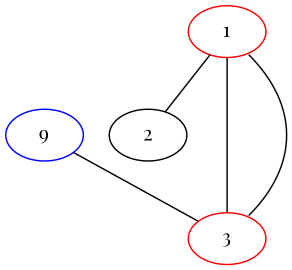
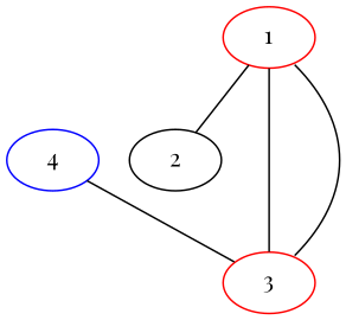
  graph {
    fontname="Playfair Display"
    node [color=red fontname="Playfair Display"]
    edge [fontname="Playfair Display"]
-   4 [color=blue label=9]
+   4 [color=blue]
    2 [color=""]
    3
    1
    subgraph sub_1 {
      rank=same
      4
      2
    }
    4 -- 3
    1 -- 2
    1 -- 3 [headport=ne tailport=se]
    1 -- 3 [headport=no tailport=so]
  }
